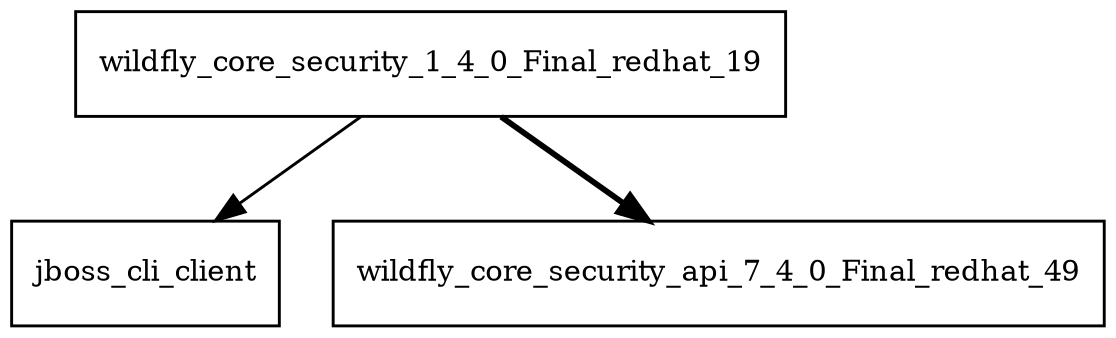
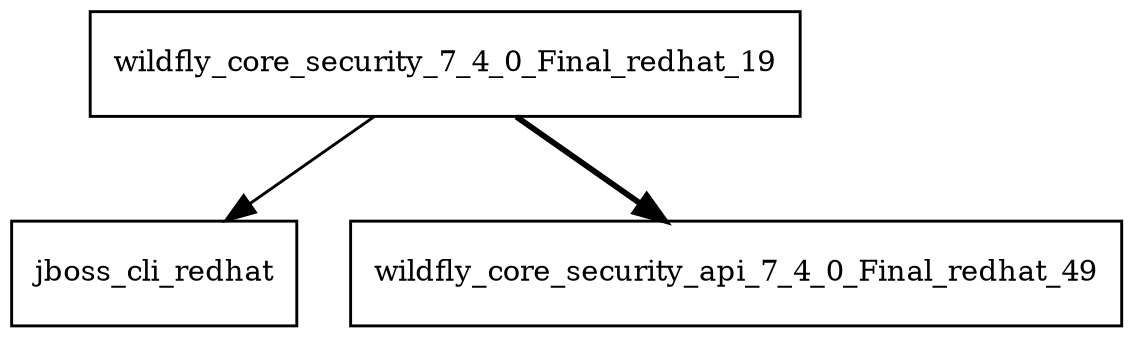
  digraph {
    node [fontsize=10.0 shape=box]
-   wildfly_core_security_7_4_0_Final_redhat_19 [label=wildfly_core_security_1_4_0_Final_redhat_19]
-   jboss_cli_client
+   wildfly_core_security_7_4_0_Final_redhat_19
+   jboss_cli_client [label=jboss_cli_redhat]
    n3 [label=wildfly_core_security_api_7_4_0_Final_redhat_49]
    wildfly_core_security_7_4_0_Final_redhat_19 -> jboss_cli_client [style=solid]
    wildfly_core_security_7_4_0_Final_redhat_19 -> n3 [style=bold]
  }
